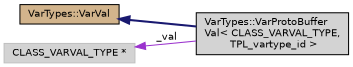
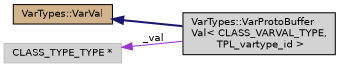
  digraph {
    rankdir=LR
    node [color=black fillcolor=lightgrey fontname=Helvetica fontsize=10 shape=record style=filled]
    edge [dir=back fontname=Helvetica fontsize=10 labelfontname=Helvetica labelfontsize=10]
    n1 [fontcolor=black height=0.2 label="VarTypes::VarProtoBuffer\lVal\< CLASS_VARVAL_TYPE,\l TPL_vartype_id \>" width=0.4]
    n2 [fillcolor=tan height=0.2 label="VarTypes::VarVal" width=0.4]
-   n3 [color=grey75 height=0.2 label="CLASS_VARVAL_TYPE *" width=0.4]
+   n3 [color=grey75 height=0.2 label="CLASS_TYPE_TYPE *" width=0.4]
    n2 -> n1 [color=midnightblue style=bold]
    n3 -> n1 [color=darkorchid3 label=" _val" style=solid]
  }
